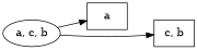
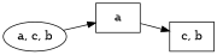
  digraph {
    rankdir=LR
    node [shape=box]
    n1 [label="a, c, b" shape=""]
    n2 [label=a]
    n3 [label="c, b"]
    n1 -> n2
-   n1 -> n3
+   n2 -> n3
  }
